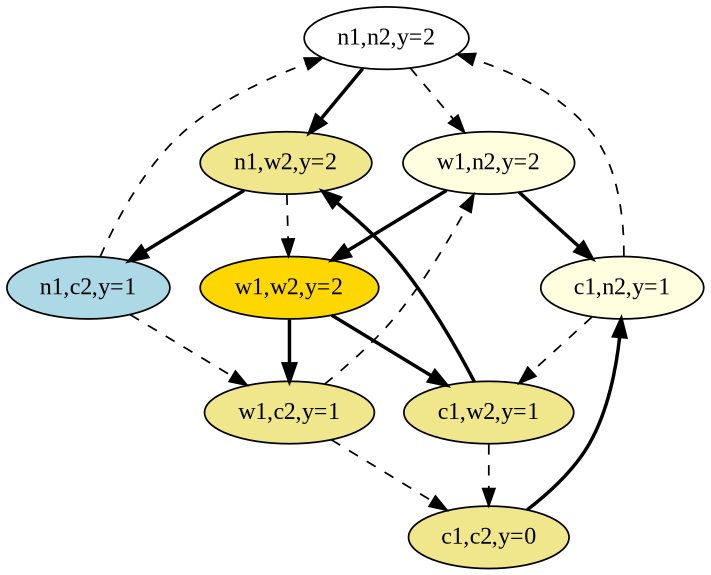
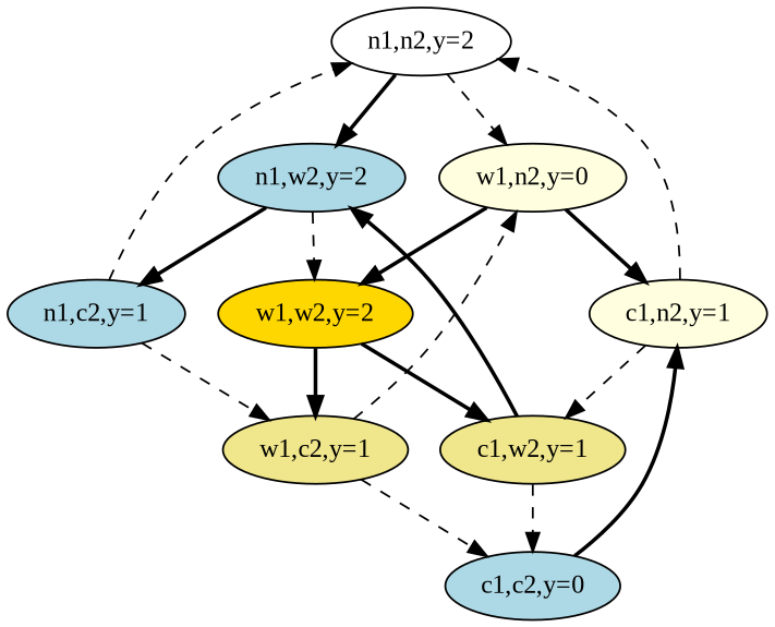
  digraph {
    fontname="Liberation Serif"
    node [fillcolor=khaki fontname="Liberation Serif" style=filled]
    edge [fontname="Liberation Serif" style=dashed]
    "n1,n2,y=2" [fillcolor=white]
-   "n1,w2,y=2"
-   "w1,n2,y=2" [fillcolor=lightyellow]
+   "n1,w2,y=2" [fillcolor=lightblue]
+   "w1,n2,y=2" [fillcolor=lightyellow label="w1,n2,y=0"]
    "n1,c2,y=1" [fillcolor=lightblue]
    "w1,w2,y=2" [fillcolor=gold]
    "c1,n2,y=1" [fillcolor=lightyellow]
    "w1,c2,y=1"
    "c1,w2,y=1"
-   "c1,c2,y=0"
+   "c1,c2,y=0" [fillcolor=lightblue]
    subgraph sub_1 {
      rank=same
      "n1,n2,y=2"
    }
    subgraph sub_2 {
      rank=same
      "n1,w2,y=2"
      "w1,n2,y=2"
    }
    subgraph sub_3 {
      rank=same
      "n1,c2,y=1"
      "w1,w2,y=2"
      "c1,n2,y=1"
    }
    subgraph sub_4 {
      rank=same
      "w1,c2,y=1"
      "c1,w2,y=1"
    }
    subgraph sub_5 {
      rank=same
      "c1,c2,y=0"
    }
    "n1,n2,y=2" -> "n1,w2,y=2" [style=bold]
    "n1,n2,y=2" -> "w1,n2,y=2"
    "n1,w2,y=2" -> "n1,c2,y=1" [style=bold]
    "n1,w2,y=2" -> "w1,w2,y=2"
    "w1,n2,y=2" -> "w1,w2,y=2" [style=bold]
    "w1,n2,y=2" -> "c1,n2,y=1" [style=bold]
    "n1,c2,y=1" -> "n1,n2,y=2"
    "n1,c2,y=1" -> "w1,c2,y=1"
    "w1,w2,y=2" -> "w1,c2,y=1" [style=bold]
    "w1,w2,y=2" -> "c1,w2,y=1" [style=bold]
    "c1,n2,y=1" -> "n1,n2,y=2"
    "c1,n2,y=1" -> "c1,w2,y=1"
    "w1,c2,y=1" -> "w1,n2,y=2"
    "w1,c2,y=1" -> "c1,c2,y=0"
    "c1,w2,y=1" -> "n1,w2,y=2" [style=bold]
    "c1,w2,y=1" -> "c1,c2,y=0"
    "c1,c2,y=0" -> "c1,n2,y=1" [style=bold]
  }
